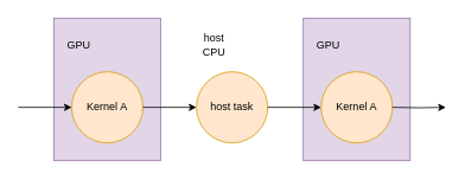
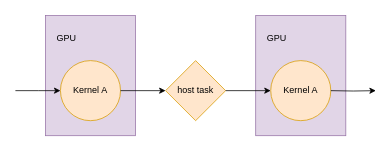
  <mxCell id="0" />
  <mxCell id="1" parent="0" />
  <mxCell id="2" value="&lt;div&gt;&lt;span&gt;&amp;nbsp; &amp;nbsp; GPU&lt;/span&gt;&lt;/div&gt;&lt;br&gt;&lt;br&gt;&lt;br&gt;&lt;br&gt;&lt;br&gt;&lt;br&gt;&lt;br&gt;" style="rounded=0;whiteSpace=wrap;html=1;fillColor=#e1d5e7;strokeColor=#9673a6;align=left;" parent="1" vertex="1"><mxGeometry x="60" y="20" width="120" height="160" as="geometry" /></mxCell>
  <mxCell id="3" value="Kernel A" style="ellipse;whiteSpace=wrap;html=1;fillColor=#ffe6cc;strokeColor=#d79b00;" parent="1" vertex="1"><mxGeometry x="80" y="80" width="80" height="80" as="geometry" /></mxCell>
- <mxCell id="4" value="host task" style="ellipse;whiteSpace=wrap;html=1;fillColor=#ffe6cc;strokeColor=#d79b00;" vertex="1" parent="1"><mxGeometry x="220" y="80" width="80" height="80" as="geometry" /></mxCell>
+ <mxCell id="4" value="host task" style="rhombus;whiteSpace=wrap;html=1;fillColor=#ffe6cc;strokeColor=#d79b00;" vertex="1" parent="1"><mxGeometry x="220" y="80" width="80" height="80" as="geometry" /></mxCell>
  <mxCell id="5" value="&amp;nbsp; &amp;nbsp; GPU&lt;br&gt;&lt;br&gt;&lt;br&gt;&lt;br&gt;&lt;br&gt;&lt;br&gt;&lt;br&gt;&lt;br&gt;" style="rounded=0;whiteSpace=wrap;html=1;fillColor=#e1d5e7;strokeColor=#9673a6;align=left;" vertex="1" parent="1"><mxGeometry x="340" y="20" width="120" height="160" as="geometry" /></mxCell>
  <mxCell id="6" value="Kernel A" style="ellipse;whiteSpace=wrap;html=1;fillColor=#ffe6cc;strokeColor=#d79b00;" vertex="1" parent="1"><mxGeometry x="360" y="80" width="80" height="80" as="geometry" /></mxCell>
  <mxCell id="7" value="" style="edgeStyle=orthogonalEdgeStyle;rounded=0;orthogonalLoop=1;jettySize=auto;html=1;startArrow=classic;startFill=1;endArrow=none;endFill=0;entryX=1;entryY=0.5;entryDx=0;entryDy=0;exitX=0;exitY=0.5;exitDx=0;exitDy=0;" edge="1" parent="1" source="4" target="3"><mxGeometry relative="1" as="geometry"><mxPoint x="120" y="220" as="sourcePoint" /><mxPoint x="630" y="230" as="targetPoint" /></mxGeometry></mxCell>
  <mxCell id="8" value="" style="edgeStyle=orthogonalEdgeStyle;rounded=0;orthogonalLoop=1;jettySize=auto;html=1;startArrow=classic;startFill=1;endArrow=none;endFill=0;exitX=0;exitY=0.5;exitDx=0;exitDy=0;entryX=1;entryY=0.5;entryDx=0;entryDy=0;" edge="1" parent="1" source="6" target="4"><mxGeometry relative="1" as="geometry"><mxPoint x="130" y="270" as="sourcePoint" /><mxPoint x="120" y="390" as="targetPoint" /></mxGeometry></mxCell>
- <mxCell id="9" value="host&lt;br&gt;CPU" style="text;html=1;strokeColor=none;fillColor=none;align=center;verticalAlign=middle;whiteSpace=wrap;rounded=0;" vertex="1" parent="1"><mxGeometry x="220" y="30" width="40" height="40" as="geometry" /></mxCell>
  <mxCell id="10" value="" style="edgeStyle=orthogonalEdgeStyle;rounded=0;orthogonalLoop=1;jettySize=auto;html=1;startArrow=classic;startFill=1;endArrow=none;endFill=0;exitX=0;exitY=0.5;exitDx=0;exitDy=0;" edge="1" parent="1" source="3"><mxGeometry relative="1" as="geometry"><mxPoint x="230" y="130" as="sourcePoint" /><mxPoint x="20" y="120" as="targetPoint" /></mxGeometry></mxCell>
  <mxCell id="11" value="" style="edgeStyle=orthogonalEdgeStyle;rounded=0;orthogonalLoop=1;jettySize=auto;html=1;startArrow=classic;startFill=1;endArrow=none;endFill=0;entryX=1;entryY=0.5;entryDx=0;entryDy=0;" edge="1" parent="1" target="6"><mxGeometry relative="1" as="geometry"><mxPoint x="500" y="120" as="sourcePoint" /><mxPoint x="30" y="130" as="targetPoint" /></mxGeometry></mxCell>
